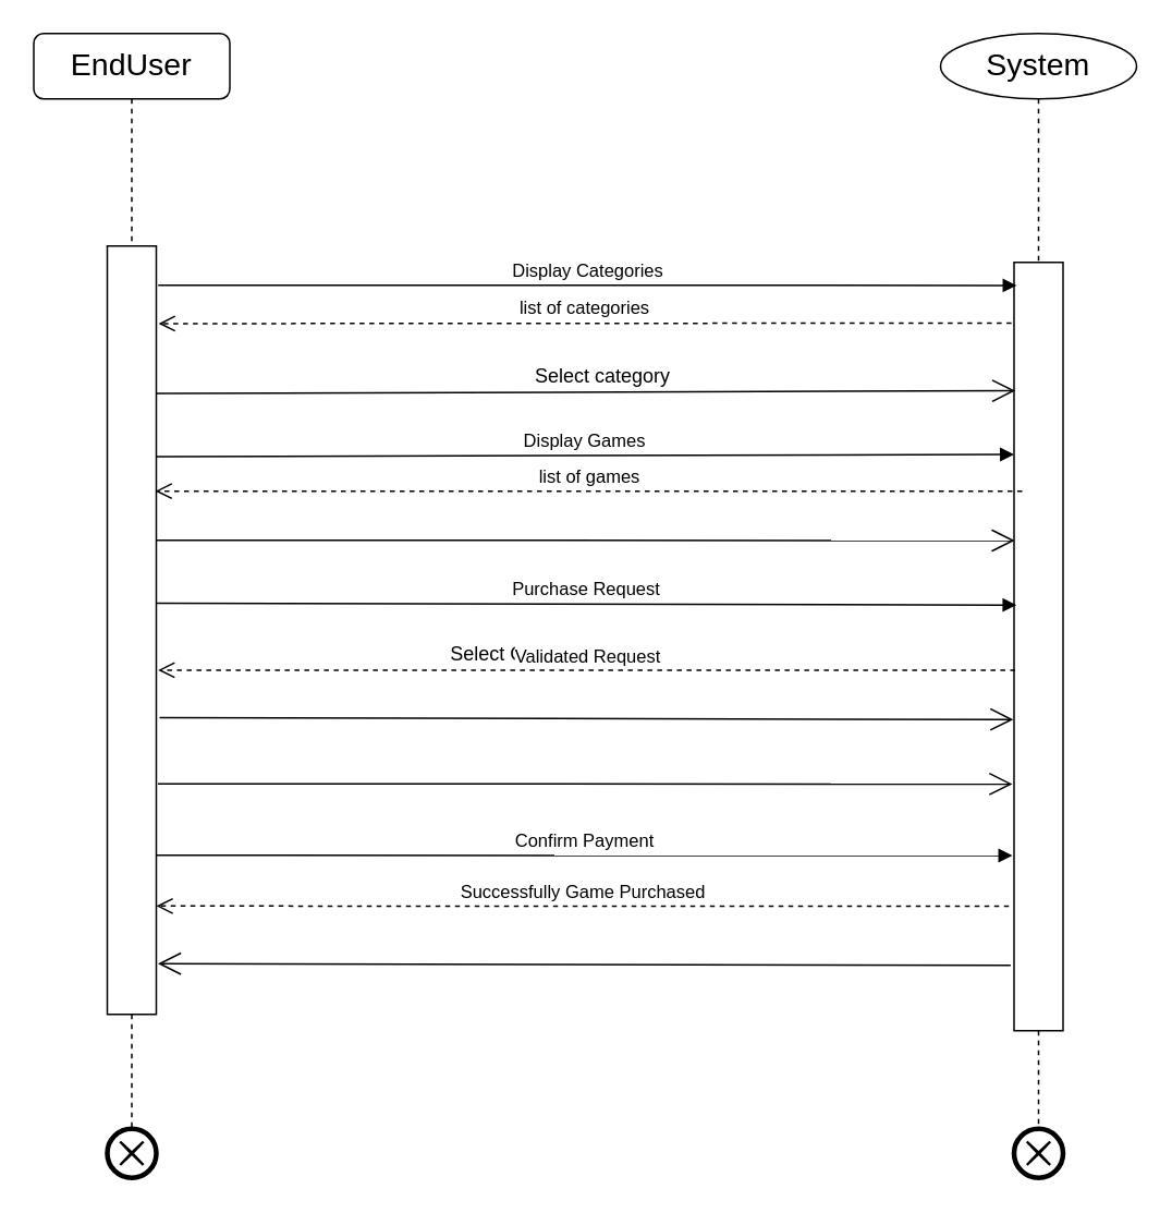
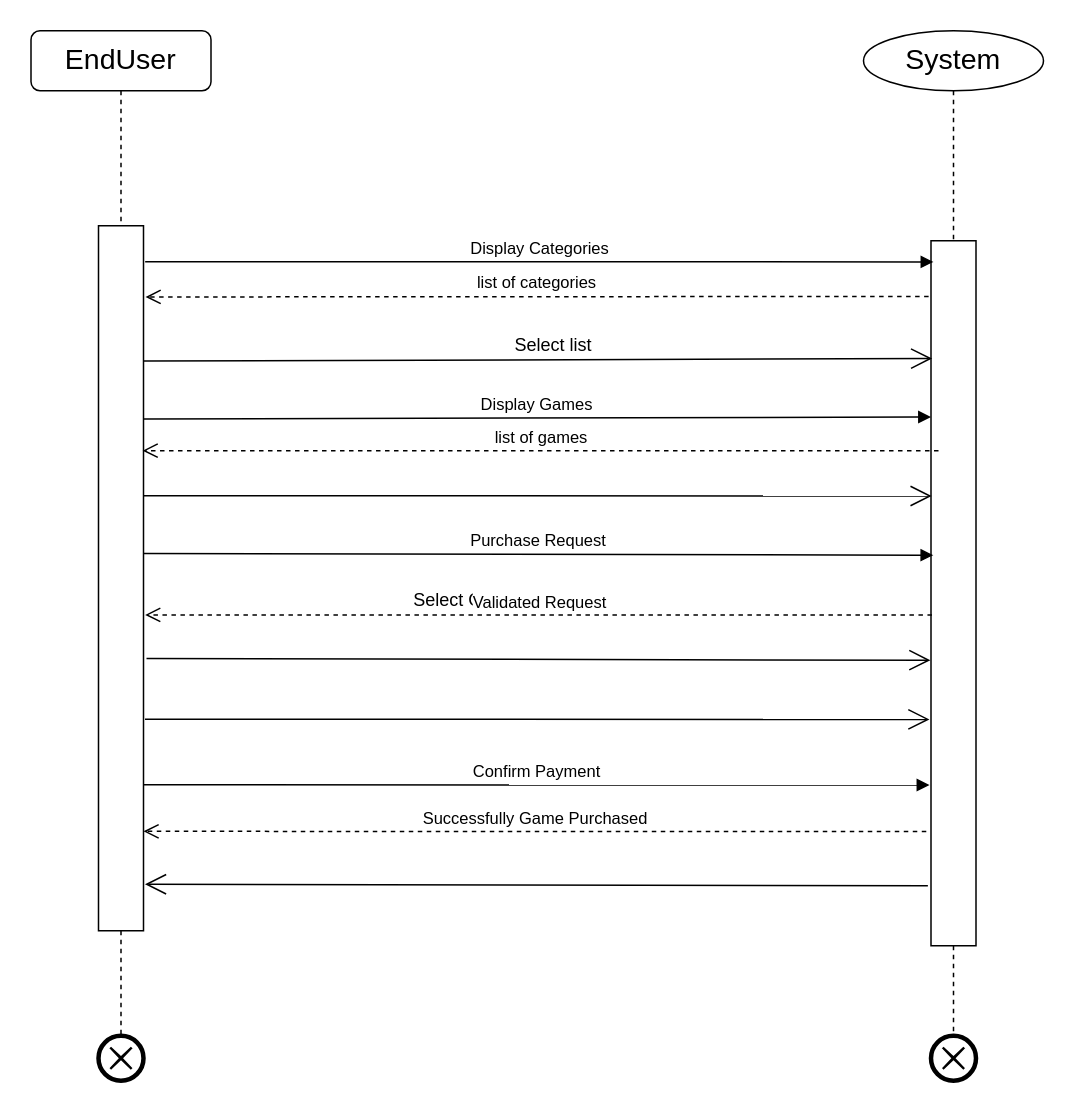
  <mxCell id="0" />
  <mxCell id="1" parent="0" />
  <mxCell id="2" value="&lt;font style=&quot;font-size: 19px&quot;&gt;System&lt;/font&gt;" style="ellipse;whiteSpace=wrap;html=1;" vertex="1" parent="1"><mxGeometry x="575" y="20" width="120" height="40" as="geometry" /></mxCell>
  <mxCell id="3" value="" style="rounded=0;whiteSpace=wrap;html=1;" vertex="1" parent="1"><mxGeometry x="620" y="160" width="30" height="470" as="geometry" /></mxCell>
  <mxCell id="4" value="" style="endArrow=none;dashed=1;html=1;entryX=0.5;entryY=0;entryDx=0;entryDy=0;exitX=0.5;exitY=1;exitDx=0;exitDy=0;" edge="1" parent="1" source="2" target="3"><mxGeometry width="50" height="50" relative="1" as="geometry"><mxPoint x="35" y="770" as="sourcePoint" /><mxPoint x="85" y="720" as="targetPoint" /></mxGeometry></mxCell>
  <mxCell id="5" value="&lt;font style=&quot;font-size: 19px&quot;&gt;EndUser&lt;/font&gt;" style="whiteSpace=wrap;html=1;rounded=1;" vertex="1" parent="1"><mxGeometry x="20" y="20" width="120" height="40" as="geometry" /></mxCell>
  <mxCell id="6" value="" style="rounded=0;whiteSpace=wrap;html=1;" vertex="1" parent="1"><mxGeometry x="65" y="150" width="30" height="470" as="geometry" /></mxCell>
  <mxCell id="7" value="" style="endArrow=none;dashed=1;html=1;entryX=0.5;entryY=0;entryDx=0;entryDy=0;exitX=0.5;exitY=1;exitDx=0;exitDy=0;" edge="1" parent="1" source="5" target="6"><mxGeometry width="50" height="50" relative="1" as="geometry"><mxPoint x="-495" y="770" as="sourcePoint" /><mxPoint x="-445" y="720" as="targetPoint" /></mxGeometry></mxCell>
  <mxCell id="8" value="Display Categories" style="html=1;verticalAlign=bottom;endArrow=block;entryX=0.055;entryY=0.03;entryDx=0;entryDy=0;entryPerimeter=0;exitX=1.037;exitY=0.051;exitDx=0;exitDy=0;exitPerimeter=0;" edge="1" parent="1" source="6" target="3"><mxGeometry width="80" relative="1" as="geometry"><mxPoint x="114" y="174" as="sourcePoint" /><mxPoint x="265" y="310" as="targetPoint" /></mxGeometry></mxCell>
  <mxCell id="9" value="list of categories" style="html=1;verticalAlign=bottom;endArrow=open;dashed=1;endSize=8;entryX=1.045;entryY=0.101;entryDx=0;entryDy=0;entryPerimeter=0;exitX=-0.053;exitY=0.079;exitDx=0;exitDy=0;exitPerimeter=0;" edge="1" parent="1" source="3" target="6"><mxGeometry relative="1" as="geometry"><mxPoint x="305" y="240" as="sourcePoint" /><mxPoint x="225" y="240" as="targetPoint" /></mxGeometry></mxCell>
  <mxCell id="10" value="list of games" style="html=1;verticalAlign=bottom;endArrow=open;dashed=1;endSize=8;entryX=0.98;entryY=0.319;entryDx=0;entryDy=0;entryPerimeter=0;exitX=0.167;exitY=0.298;exitDx=0;exitDy=0;exitPerimeter=0;" edge="1" parent="1" source="3" target="6"><mxGeometry relative="1" as="geometry"><mxPoint x="595" y="300" as="sourcePoint" /><mxPoint x="125" y="300" as="targetPoint" /></mxGeometry></mxCell>
  <mxCell id="11" value="Display Games" style="html=1;verticalAlign=bottom;endArrow=block;entryX=0;entryY=0.25;entryDx=0;entryDy=0;exitX=1.006;exitY=0.274;exitDx=0;exitDy=0;exitPerimeter=0;" edge="1" parent="1" source="6" target="3"><mxGeometry width="80" relative="1" as="geometry"><mxPoint x="115" y="278" as="sourcePoint" /><mxPoint x="575" y="282" as="targetPoint" /></mxGeometry></mxCell>
  <mxCell id="12" value="" style="endArrow=open;endFill=1;endSize=12;html=1;exitX=1.005;exitY=0.383;exitDx=0;exitDy=0;exitPerimeter=0;entryX=0.015;entryY=0.362;entryDx=0;entryDy=0;entryPerimeter=0;" edge="1" parent="1" source="6" target="3"><mxGeometry width="160" relative="1" as="geometry"><mxPoint x="125" y="330" as="sourcePoint" /><mxPoint x="605" y="330" as="targetPoint" /></mxGeometry></mxCell>
  <mxCell id="13" value="Select Game" style="text;html=1;strokeColor=none;fillColor=none;align=center;verticalAlign=middle;whiteSpace=wrap;rounded=0;" vertex="1" parent="1"><mxGeometry x="270" y="390" width="80" height="20" as="geometry" /></mxCell>
- <mxCell id="14" value="Select category" style="text;html=1;strokeColor=none;fillColor=none;align=center;verticalAlign=middle;whiteSpace=wrap;rounded=0;" vertex="1" parent="1"><mxGeometry x="322.18" y="220" width="92.82" height="20" as="geometry" /></mxCell>
+ <mxCell id="14" value="Select list" style="text;html=1;strokeColor=none;fillColor=none;align=center;verticalAlign=middle;whiteSpace=wrap;rounded=0;" vertex="1" parent="1"><mxGeometry x="322.18" y="220" width="92.82" height="20" as="geometry" /></mxCell>
  <mxCell id="15" value="" style="endArrow=open;endFill=1;endSize=12;html=1;exitX=1.006;exitY=0.192;exitDx=0;exitDy=0;exitPerimeter=0;entryX=0.026;entryY=0.167;entryDx=0;entryDy=0;entryPerimeter=0;" edge="1" parent="1" source="6" target="3"><mxGeometry width="160" relative="1" as="geometry"><mxPoint x="145" y="240" as="sourcePoint" /><mxPoint x="605" y="239" as="targetPoint" /></mxGeometry></mxCell>
  <mxCell id="16" value="Purchase Request" style="html=1;verticalAlign=bottom;endArrow=block;exitX=1.006;exitY=0.465;exitDx=0;exitDy=0;exitPerimeter=0;entryX=0.052;entryY=0.446;entryDx=0;entryDy=0;entryPerimeter=0;" edge="1" parent="1" source="6" target="3"><mxGeometry width="80" relative="1" as="geometry"><mxPoint x="136" y="370" as="sourcePoint" /><mxPoint x="595" y="370" as="targetPoint" /></mxGeometry></mxCell>
  <mxCell id="17" value="Validated Request" style="html=1;verticalAlign=bottom;endArrow=open;dashed=1;endSize=8;entryX=1.037;entryY=0.552;entryDx=0;entryDy=0;entryPerimeter=0;exitX=0.021;exitY=0.531;exitDx=0;exitDy=0;exitPerimeter=0;" edge="1" parent="1" source="3" target="6"><mxGeometry relative="1" as="geometry"><mxPoint x="605" y="409" as="sourcePoint" /><mxPoint x="117" y="410" as="targetPoint" /></mxGeometry></mxCell>
  <mxCell id="18" value="" style="endArrow=open;endFill=1;endSize=12;html=1;exitX=1.067;exitY=0.614;exitDx=0;exitDy=0;exitPerimeter=0;entryX=-0.013;entryY=0.595;entryDx=0;entryDy=0;entryPerimeter=0;" edge="1" parent="1" source="6" target="3"><mxGeometry width="160" relative="1" as="geometry"><mxPoint x="125" y="440" as="sourcePoint" /><mxPoint x="585" y="439" as="targetPoint" /></mxGeometry></mxCell>
  <mxCell id="19" value="" style="endArrow=open;endFill=1;endSize=12;html=1;exitX=1.033;exitY=0.7;exitDx=0;exitDy=0;exitPerimeter=0;entryX=-0.034;entryY=0.679;entryDx=0;entryDy=0;entryPerimeter=0;" edge="1" parent="1" source="6" target="3"><mxGeometry width="160" relative="1" as="geometry"><mxPoint x="125" y="480" as="sourcePoint" /><mxPoint x="595" y="480" as="targetPoint" /></mxGeometry></mxCell>
  <mxCell id="20" value="Confirm Payment" style="html=1;verticalAlign=bottom;endArrow=block;entryX=-0.034;entryY=0.772;entryDx=0;entryDy=0;entryPerimeter=0;exitX=1;exitY=0.793;exitDx=0;exitDy=0;exitPerimeter=0;" edge="1" parent="1" source="6" target="3"><mxGeometry width="80" relative="1" as="geometry"><mxPoint x="125" y="523" as="sourcePoint" /><mxPoint x="625.69" y="511.07" as="targetPoint" /></mxGeometry></mxCell>
  <mxCell id="21" value="Successfully Game Purchased" style="html=1;verticalAlign=bottom;endArrow=open;dashed=1;endSize=8;exitX=-0.105;exitY=0.838;exitDx=0;exitDy=0;exitPerimeter=0;entryX=1;entryY=0.859;entryDx=0;entryDy=0;entryPerimeter=0;" edge="1" parent="1" source="3" target="6"><mxGeometry relative="1" as="geometry"><mxPoint x="605" y="550" as="sourcePoint" /><mxPoint x="235" y="590" as="targetPoint" /></mxGeometry></mxCell>
  <mxCell id="22" value="" style="endArrow=open;endFill=1;endSize=12;html=1;exitX=-0.069;exitY=0.915;exitDx=0;exitDy=0;exitPerimeter=0;entryX=1.033;entryY=0.934;entryDx=0;entryDy=0;entryPerimeter=0;" edge="1" parent="1" source="3" target="6"><mxGeometry width="160" relative="1" as="geometry"><mxPoint x="605" y="590" as="sourcePoint" /><mxPoint x="195" y="590" as="targetPoint" /></mxGeometry></mxCell>
  <mxCell id="23" value="" style="endArrow=none;dashed=1;html=1;entryX=0.5;entryY=0;entryDx=0;entryDy=0;exitX=0.5;exitY=1;exitDx=0;exitDy=0;" edge="1" parent="1" source="6" target="25"><mxGeometry width="50" height="50" relative="1" as="geometry"><mxPoint x="79.17" y="640" as="sourcePoint" /><mxPoint x="79.17" y="730" as="targetPoint" /></mxGeometry></mxCell>
  <mxCell id="24" value="" style="endArrow=none;dashed=1;html=1;exitX=0.5;exitY=1;exitDx=0;exitDy=0;entryX=0.5;entryY=0;entryDx=0;entryDy=0;" edge="1" parent="1" source="3" target="26"><mxGeometry width="50" height="50" relative="1" as="geometry"><mxPoint x="635" y="640" as="sourcePoint" /><mxPoint x="635" y="670" as="targetPoint" /></mxGeometry></mxCell>
  <mxCell id="25" value="" style="shape=mxgraph.bpmn.shape;html=1;verticalLabelPosition=bottom;labelBackgroundColor=#ffffff;verticalAlign=top;align=center;perimeter=ellipsePerimeter;outlineConnect=0;outline=end;symbol=cancel;" vertex="1" parent="1"><mxGeometry x="65" y="690" width="30" height="30" as="geometry" /></mxCell>
  <mxCell id="26" value="" style="shape=mxgraph.bpmn.shape;html=1;verticalLabelPosition=bottom;labelBackgroundColor=#ffffff;verticalAlign=top;align=center;perimeter=ellipsePerimeter;outlineConnect=0;outline=end;symbol=cancel;" vertex="1" parent="1"><mxGeometry x="620" y="690" width="30" height="30" as="geometry" /></mxCell>
